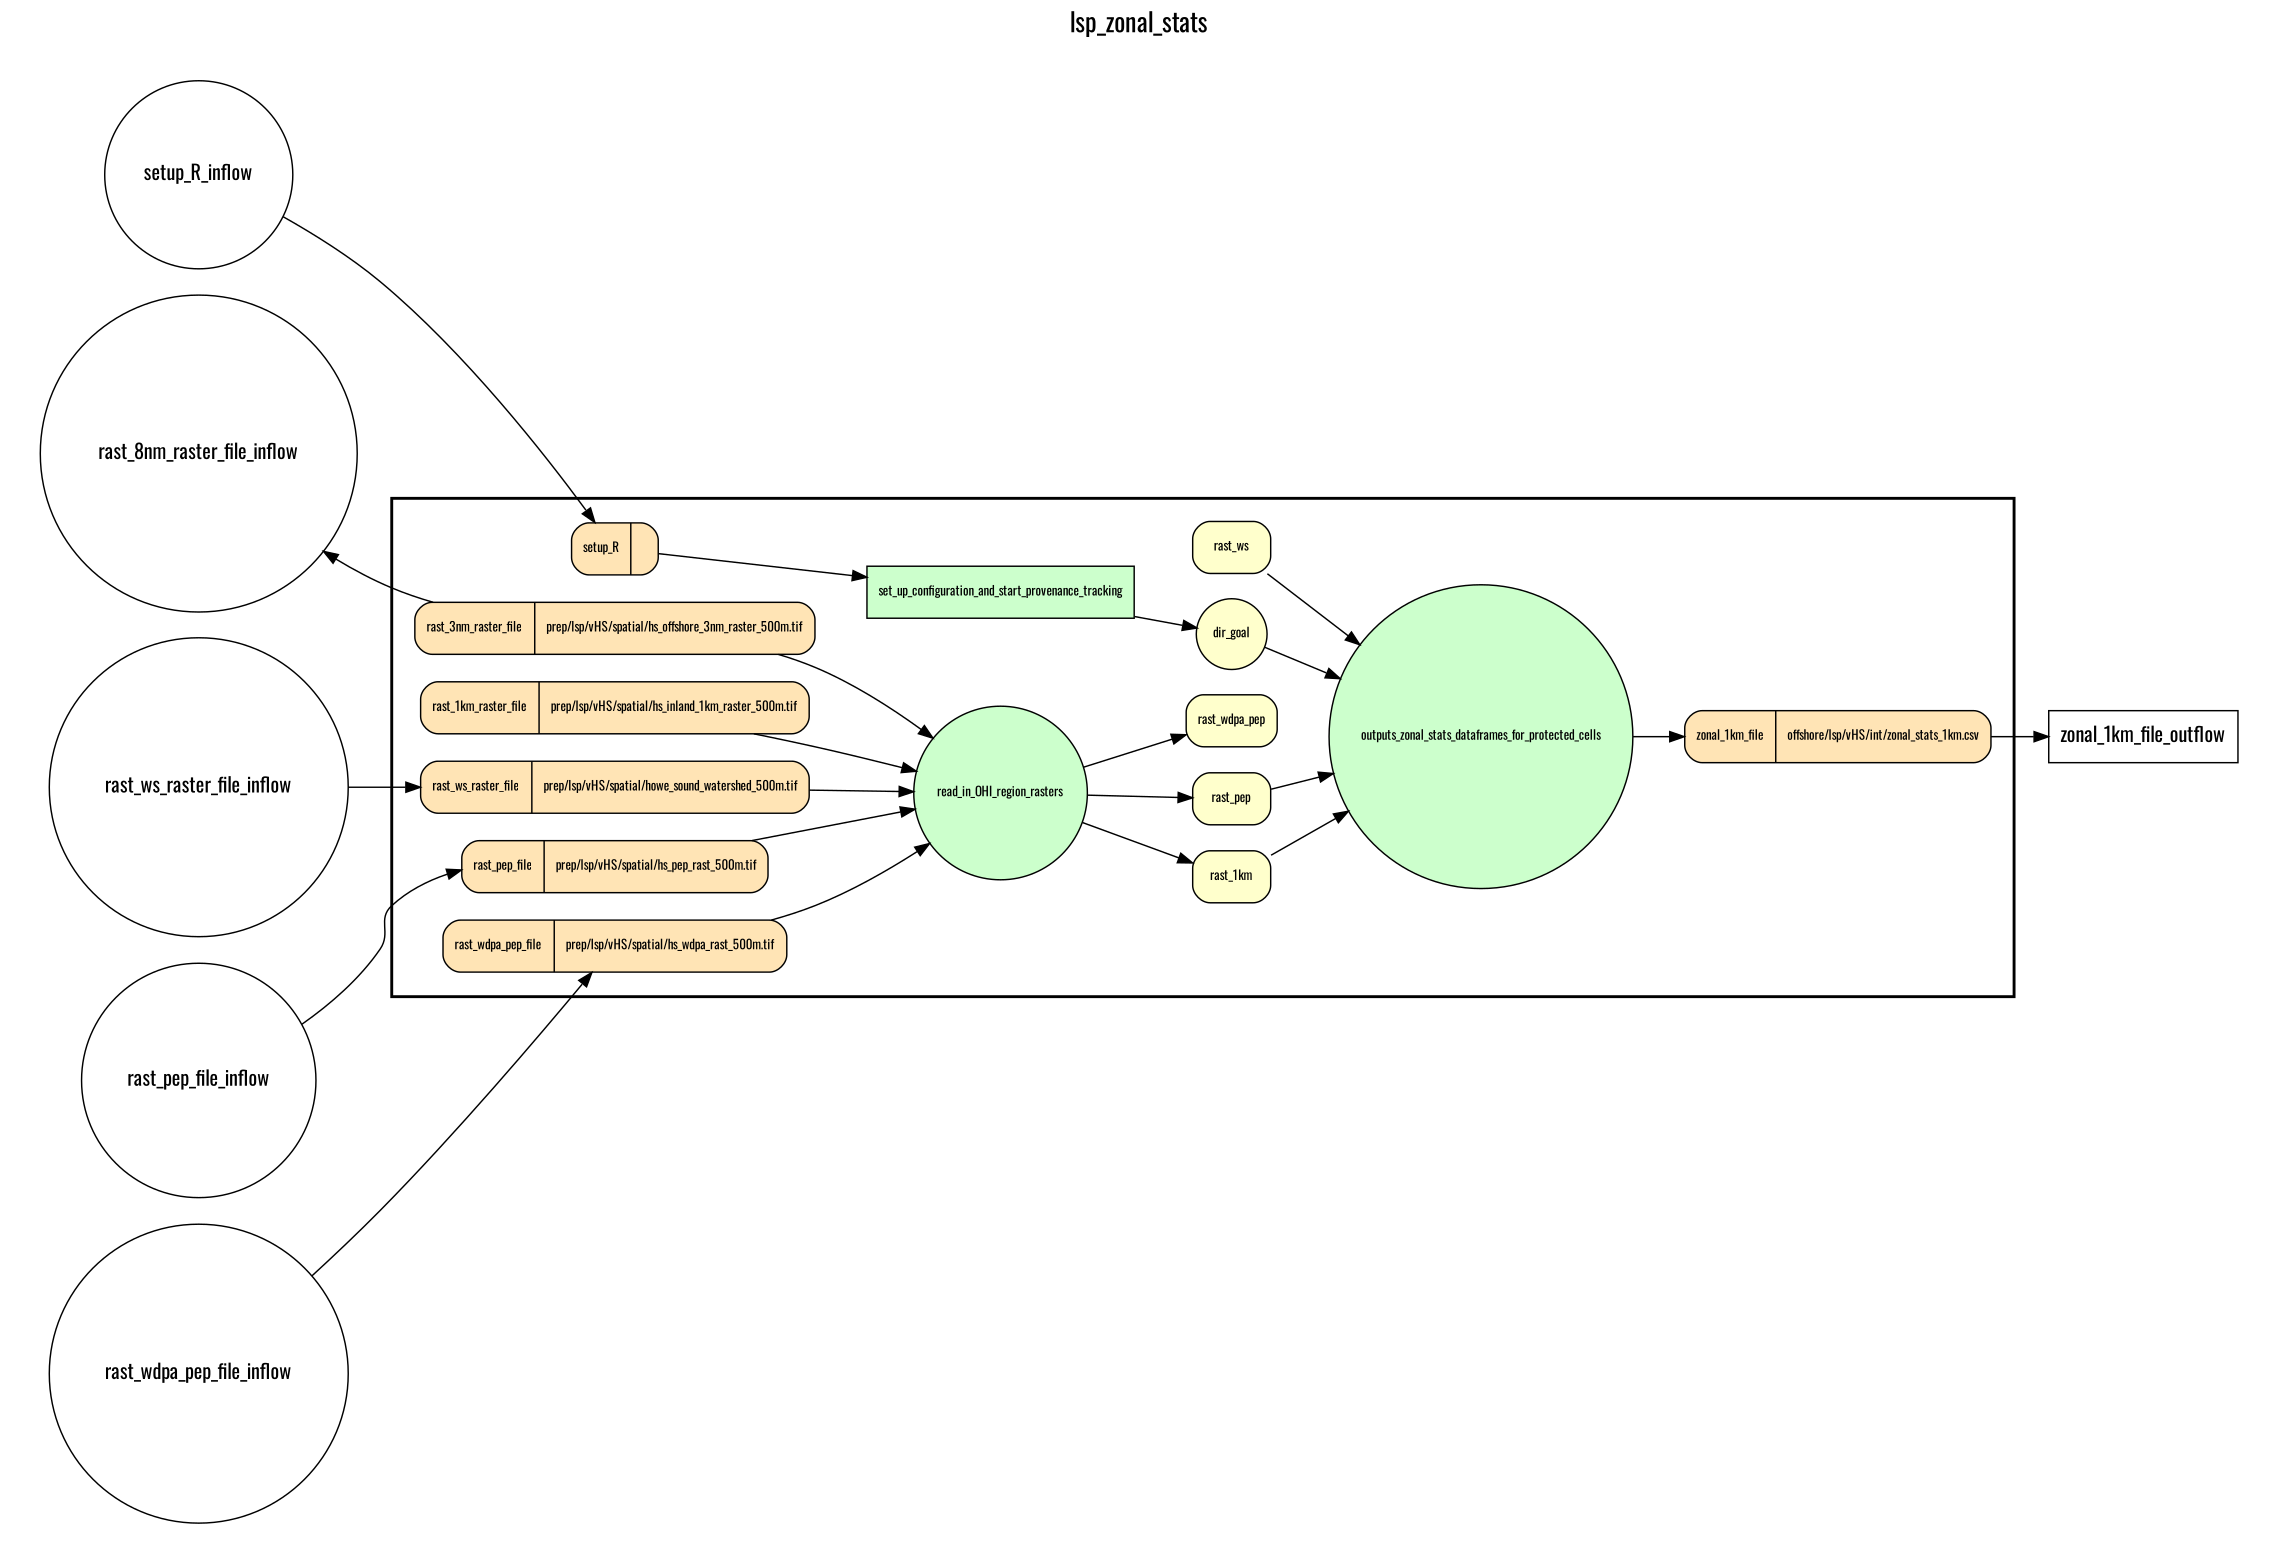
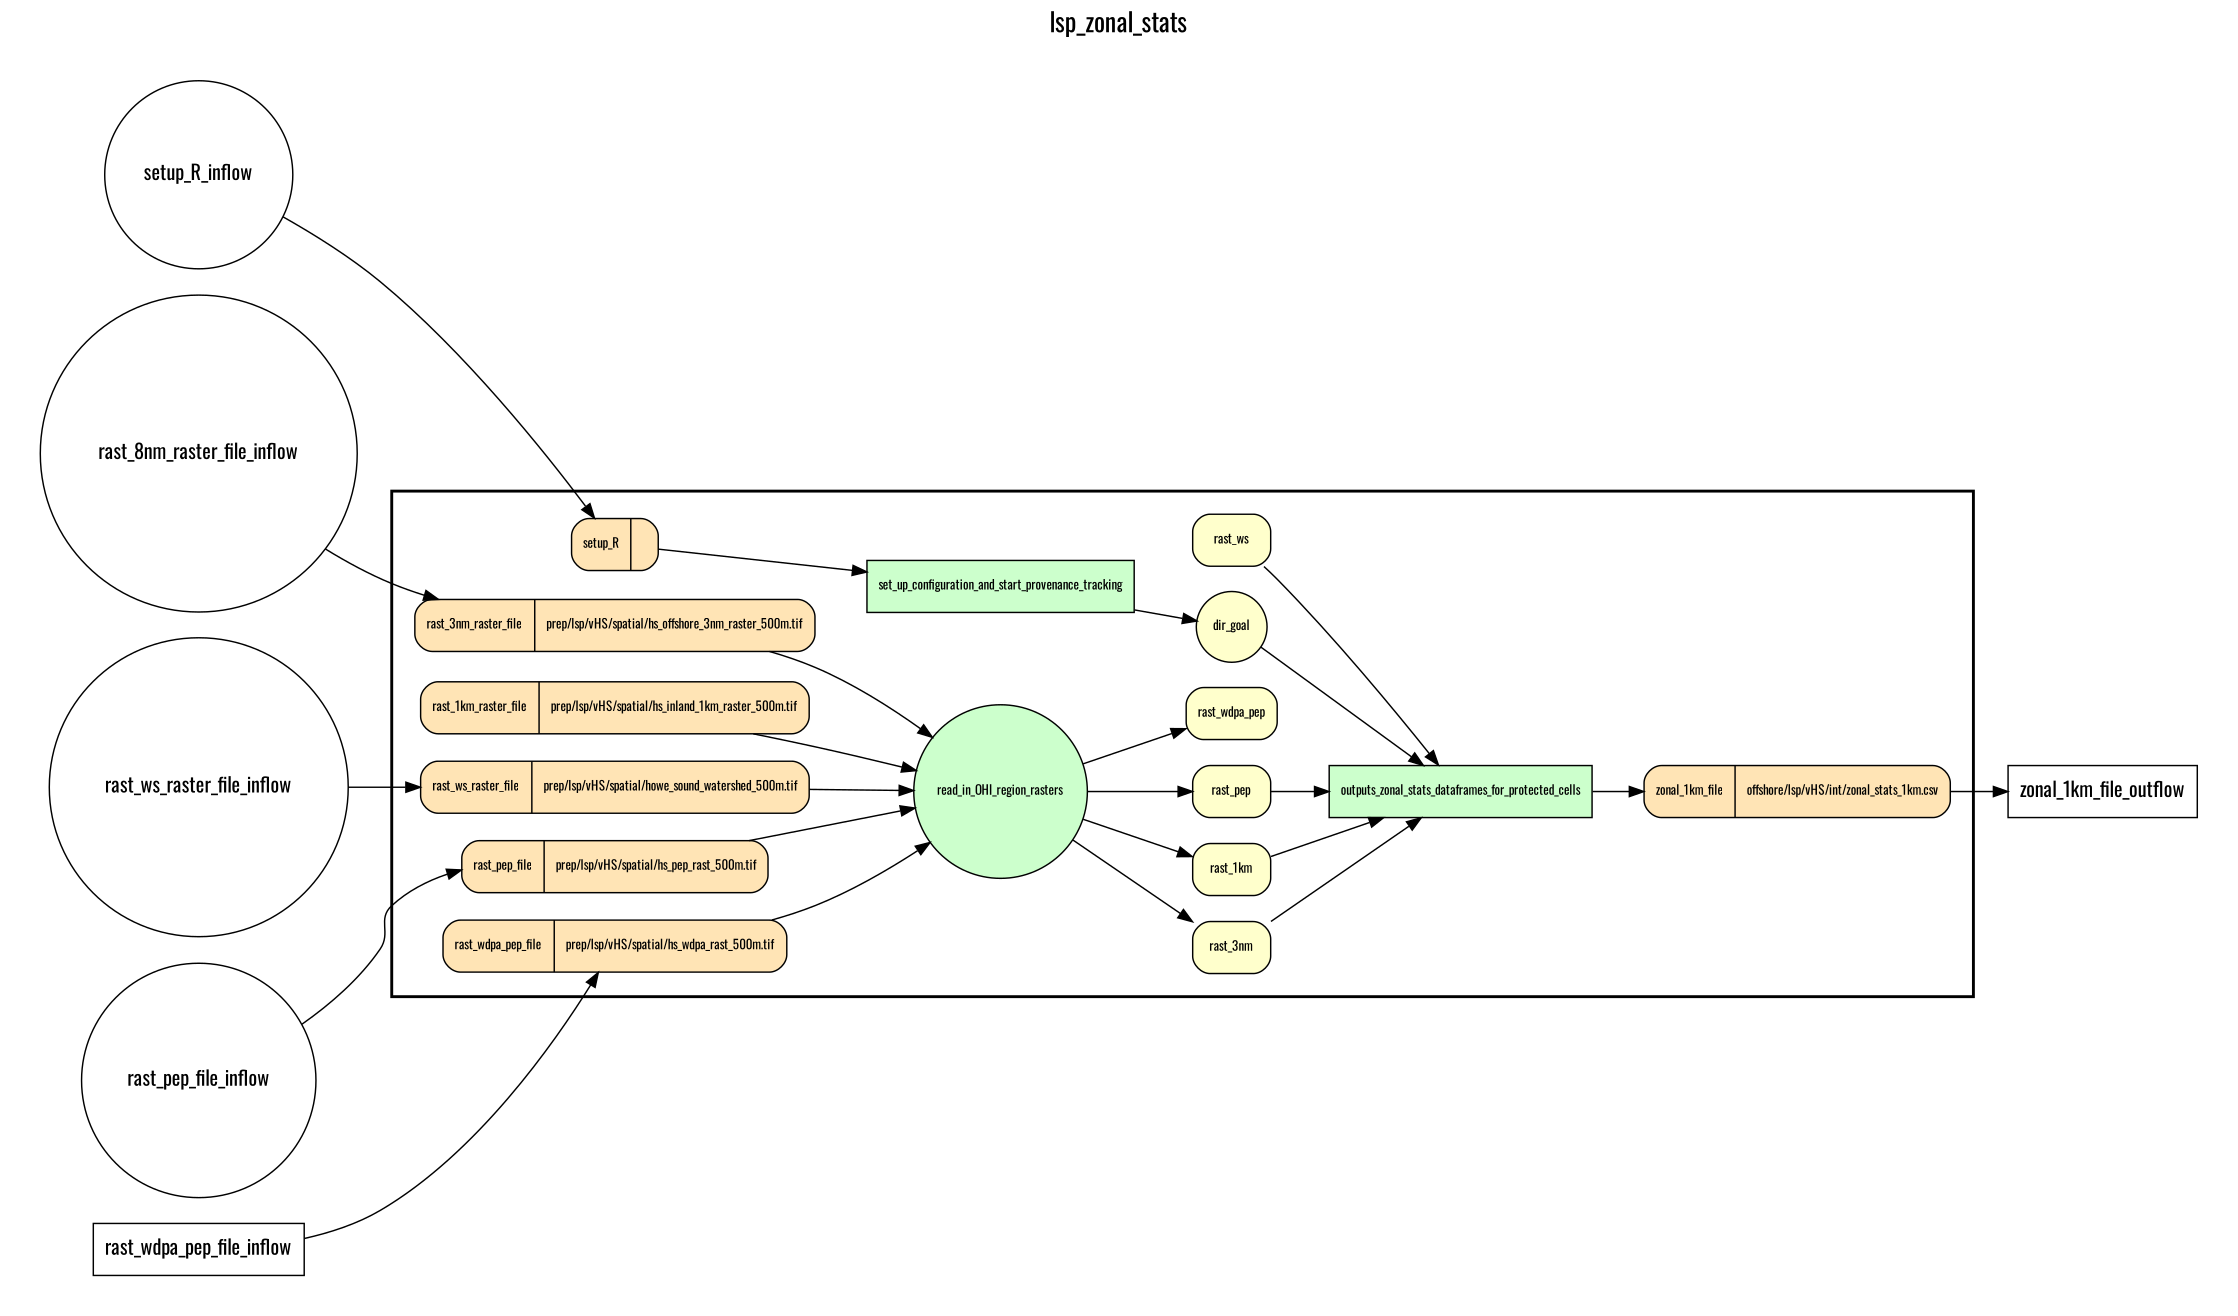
  digraph {
    fontname=Oswald
    fontsize=18
    label=lsp_zonal_stats
    labelloc=t
    rankdir=LR
    node [fillcolor="#FFE4B5" fontname=Oswald fontsize=9 peripheries=1 shape=box style="rounded,filled"]
    edge [fontname=Oswald]
    read_in_OHI_region_rasters [fillcolor="#CCFFCC" shape=circle style=filled]
    set_up_configuration_and_start_provenance_tracking [fillcolor="#CCFFCC" style=filled]
-   outputs_zonal_stats_dataframes_for_protected_cells [fillcolor="#CCFFCC" shape=circle style=filled]
+   outputs_zonal_stats_dataframes_for_protected_cells [fillcolor="#CCFFCC" style=filled]
    dir_goal [fillcolor="#FFFFCC" shape=circle]
+   rast_3nm [fillcolor="#FFFFCC"]
    rast_1km [fillcolor="#FFFFCC"]
    rast_ws [fillcolor="#FFFFCC"]
    rast_pep [fillcolor="#FFFFCC"]
    rast_wdpa_pep [fillcolor="#FFFFCC"]
    n10 [label="{<f0> setup_R |<f1>}" rankdir=LR shape=record]
    n11 [label="{<f0> rast_3nm_raster_file |<f1>prep/lsp/vHS/spatial/hs_offshore_3nm_raster_500m.tif\l}" rankdir=LR shape=record]
    n12 [label="{<f0> rast_1km_raster_file |<f1>prep/lsp/vHS/spatial/hs_inland_1km_raster_500m.tif\l}" rankdir=LR shape=record]
    n13 [label="{<f0> rast_ws_raster_file |<f1>prep/lsp/vHS/spatial/howe_sound_watershed_500m.tif\l}" rankdir=LR shape=record]
    n14 [label="{<f0> rast_pep_file |<f1>prep/lsp/vHS/spatial/hs_pep_rast_500m.tif\l}" rankdir=LR shape=record]
    n15 [label="{<f0> rast_wdpa_pep_file |<f1>prep/lsp/vHS/spatial/hs_wdpa_rast_500m.tif\l}" rankdir=LR shape=record]
    n16 [label="{<f0> zonal_1km_file |<f1>offshore/lsp/vHS/int/zonal_stats_1km.csv\l}" rankdir=LR shape=record]
    setup_R_inflow [fillcolor="#FFFFFF" shape=circle width=0.2 fontsize="" style=""]
    n18 [fillcolor="#FFFFFF" label=rast_8nm_raster_file_inflow shape=circle width=0.2 fontsize="" style=""]
    rast_ws_raster_file_inflow [fillcolor="#FFFFFF" shape=circle width=0.2 fontsize="" style=""]
    rast_pep_file_inflow [fillcolor="#FFFFFF" shape=circle width=0.2 fontsize="" style=""]
-   rast_wdpa_pep_file_inflow [fillcolor="#FFFFFF" shape=circle width=0.2 fontsize="" style=""]
+   rast_wdpa_pep_file_inflow [fillcolor="#FFFFFF" width=0.2 fontsize="" style=""]
    zonal_1km_file_outflow [fillcolor="#FFFFFF" width=0.2 fontsize="" style=""]
    subgraph cluster_1 {
      color=black
      label=""
      penwidth=2
      subgraph cluster_2 {
        color=white
        label=""
        penwidth=2
        read_in_OHI_region_rasters
        set_up_configuration_and_start_provenance_tracking
        outputs_zonal_stats_dataframes_for_protected_cells
        dir_goal
+       rast_3nm
        rast_1km
        rast_ws
        rast_pep
        rast_wdpa_pep
        n10
        n11
        n12
        n13
        n14
        n15
        n16
      }
    }
    subgraph cluster_3 {
      color=white
      label=""
      penwidth=2
      subgraph cluster_4 {
        color=white
        label=""
        penwidth=2
        setup_R_inflow
        n18
        rast_ws_raster_file_inflow
        rast_pep_file_inflow
        rast_wdpa_pep_file_inflow
      }
    }
    subgraph cluster_5 {
      color=white
      label=""
      penwidth=2
      subgraph cluster_6 {
        color=white
        label=""
        penwidth=2
        zonal_1km_file_outflow
      }
    }
+   read_in_OHI_region_rasters -> rast_3nm
    read_in_OHI_region_rasters -> rast_1km
    read_in_OHI_region_rasters -> rast_pep
    read_in_OHI_region_rasters -> rast_wdpa_pep
    set_up_configuration_and_start_provenance_tracking -> dir_goal
    outputs_zonal_stats_dataframes_for_protected_cells -> n16
    dir_goal -> outputs_zonal_stats_dataframes_for_protected_cells
+   rast_3nm -> outputs_zonal_stats_dataframes_for_protected_cells
    rast_1km -> outputs_zonal_stats_dataframes_for_protected_cells
    rast_ws -> outputs_zonal_stats_dataframes_for_protected_cells
    rast_pep -> outputs_zonal_stats_dataframes_for_protected_cells
    n10 -> set_up_configuration_and_start_provenance_tracking
    n11 -> read_in_OHI_region_rasters
    n12 -> read_in_OHI_region_rasters
    n13 -> read_in_OHI_region_rasters
    n14 -> read_in_OHI_region_rasters
    n15 -> read_in_OHI_region_rasters
    n16 -> zonal_1km_file_outflow
    setup_R_inflow -> n10
-   n11 -> n18
+   n18 -> n11
    rast_ws_raster_file_inflow -> n13
    rast_pep_file_inflow -> n14
    rast_wdpa_pep_file_inflow -> n15
  }
